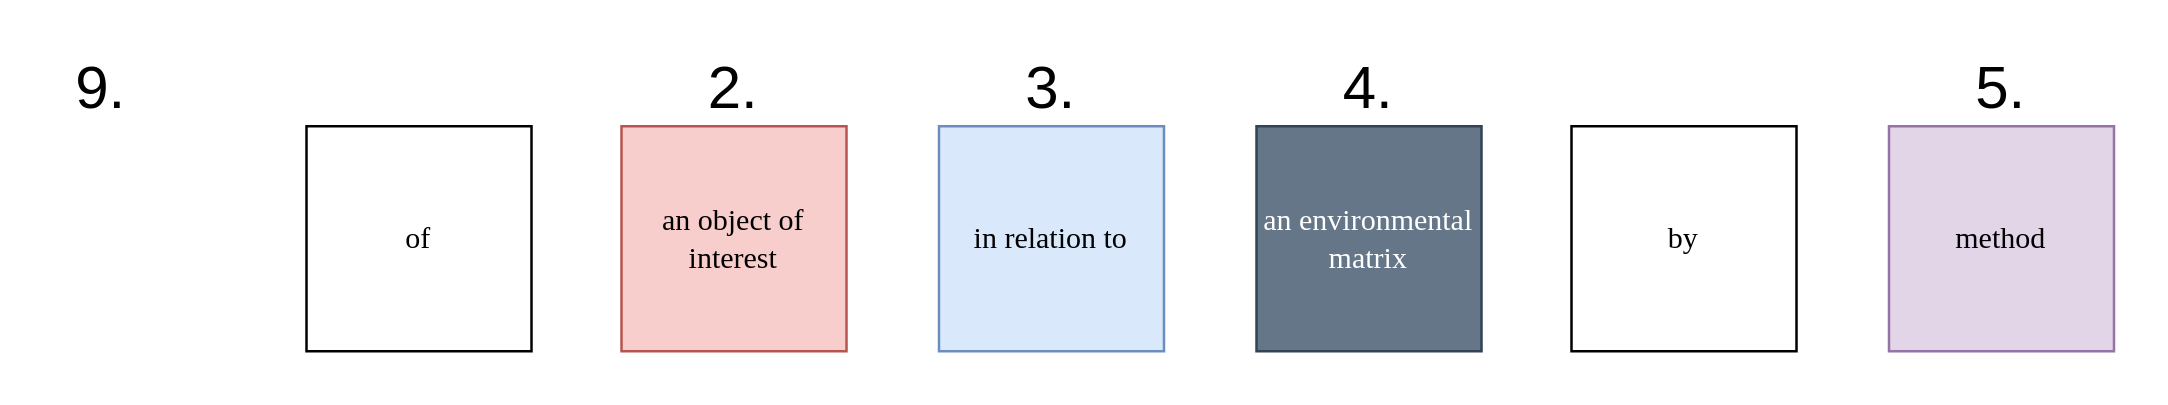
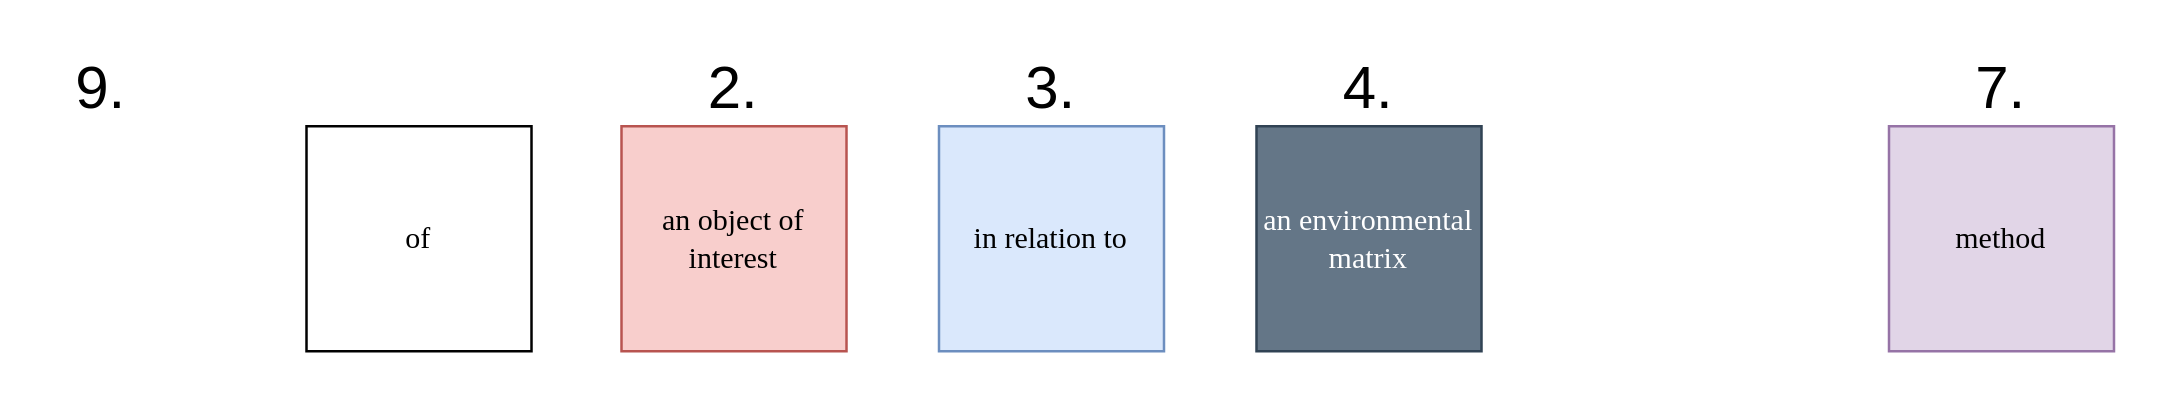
  <mxCell id="0" />
  <mxCell id="1" parent="0" />
  <mxCell id="2" value="of" style="whiteSpace=wrap;html=1;aspect=fixed;fontFamily=Verdana;" vertex="1" parent="1"><mxGeometry x="122" y="50" width="90" height="90" as="geometry" /></mxCell>
  <mxCell id="3" value="an object of interest" style="whiteSpace=wrap;html=1;aspect=fixed;fontFamily=Verdana;fillColor=#f8cecc;strokeColor=#b85450;" vertex="1" parent="1"><mxGeometry x="248" y="50" width="90" height="90" as="geometry" /></mxCell>
  <mxCell id="4" value="in relation to" style="whiteSpace=wrap;html=1;aspect=fixed;fontFamily=Verdana;fillColor=#dae8fc;strokeColor=#6c8ebf;" vertex="1" parent="1"><mxGeometry x="375" y="50" width="90" height="90" as="geometry" /></mxCell>
  <mxCell id="5" value="an environmental matrix" style="whiteSpace=wrap;html=1;aspect=fixed;fontFamily=Verdana;fillColor=#647687;strokeColor=#314354;fontColor=#ffffff;" vertex="1" parent="1"><mxGeometry x="502" y="50" width="90" height="90" as="geometry" /></mxCell>
- <mxCell id="6" value="by" style="whiteSpace=wrap;html=1;aspect=fixed;fontFamily=Verdana;" vertex="1" parent="1"><mxGeometry x="628" y="50" width="90" height="90" as="geometry" /></mxCell>
  <mxCell id="7" value="method" style="whiteSpace=wrap;html=1;aspect=fixed;fontFamily=Verdana;fillColor=#e1d5e7;strokeColor=#9673a6;" vertex="1" parent="1"><mxGeometry x="755" y="50" width="90" height="90" as="geometry" /></mxCell>
  <mxCell id="8" value="&lt;div&gt;&lt;font style=&quot;font-size: 24px;&quot;&gt;9.&lt;/font&gt;&lt;/div&gt;" style="text;html=1;strokeColor=none;fillColor=none;align=center;verticalAlign=middle;whiteSpace=wrap;rounded=0;" vertex="1" parent="1"><mxGeometry x="20" y="20" width="40" height="30" as="geometry" /></mxCell>
  <mxCell id="9" value="&lt;div&gt;&lt;font style=&quot;font-size: 24px;&quot;&gt;2.&lt;/font&gt;&lt;/div&gt;" style="text;html=1;strokeColor=none;fillColor=none;align=center;verticalAlign=middle;whiteSpace=wrap;rounded=0;" vertex="1" parent="1"><mxGeometry x="273" y="20" width="40" height="30" as="geometry" /></mxCell>
  <mxCell id="10" value="&lt;div&gt;&lt;font style=&quot;font-size: 24px;&quot;&gt;3.&lt;/font&gt;&lt;/div&gt;" style="text;html=1;strokeColor=none;fillColor=none;align=center;verticalAlign=middle;whiteSpace=wrap;rounded=0;" vertex="1" parent="1"><mxGeometry x="400" y="20" width="40" height="30" as="geometry" /></mxCell>
  <mxCell id="11" value="&lt;div&gt;&lt;font style=&quot;font-size: 24px;&quot;&gt;4.&lt;/font&gt;&lt;/div&gt;" style="text;html=1;strokeColor=none;fillColor=none;align=center;verticalAlign=middle;whiteSpace=wrap;rounded=0;" vertex="1" parent="1"><mxGeometry x="527" y="20" width="40" height="30" as="geometry" /></mxCell>
- <mxCell id="12" value="&lt;div&gt;&lt;font style=&quot;font-size: 24px;&quot;&gt;5.&lt;/font&gt;&lt;/div&gt;" style="text;html=1;strokeColor=none;fillColor=none;align=center;verticalAlign=middle;whiteSpace=wrap;rounded=0;" vertex="1" parent="1"><mxGeometry x="780" y="20" width="40" height="30" as="geometry" /></mxCell>
+ <mxCell id="12" value="&lt;div&gt;&lt;font style=&quot;font-size: 24px;&quot;&gt;7.&lt;/font&gt;&lt;/div&gt;" style="text;html=1;strokeColor=none;fillColor=none;align=center;verticalAlign=middle;whiteSpace=wrap;rounded=0;" vertex="1" parent="1"><mxGeometry x="780" y="20" width="40" height="30" as="geometry" /></mxCell>
